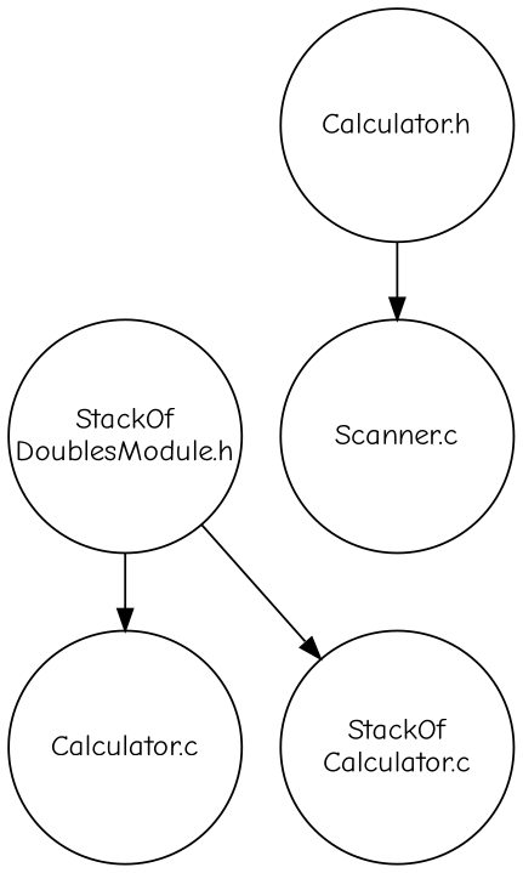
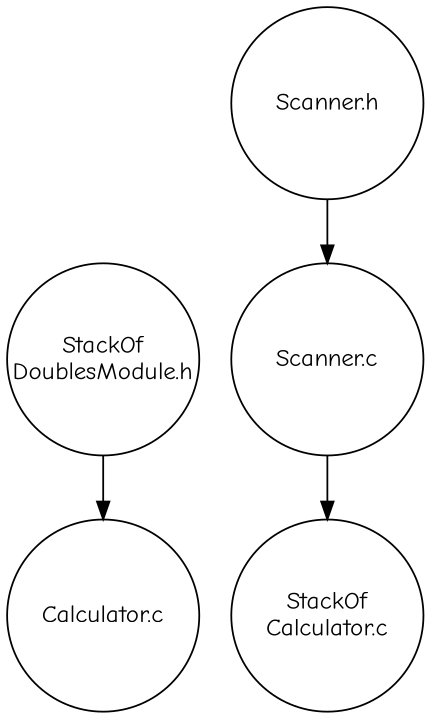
  digraph {
    fontname="Comic Neue"
    rankdir=TB
    node [fixedsize=true fontname="Comic Neue" shape=circle]
    edge [fontname="Comic Neue"]
    n1 [height=0.8 label="Calculator.c" width=1.5]
    n2 [height=0.8 label="Scanner.c" width=1.5]
-   n3 [height=0.8 label="Calculator.h" width=1.5]
+   n3 [height=0.8 label="Scanner.h" width=1.5]
    n4 [height=0.8 label="StackOf\nCalculator.c" width=1.5]
    n5 [height=0.8 label="StackOf\nDoublesModule.h" width=1.5]
    n3 -> n2
    n5 -> n1
-   n5 -> n4
+   n2 -> n4
  }
